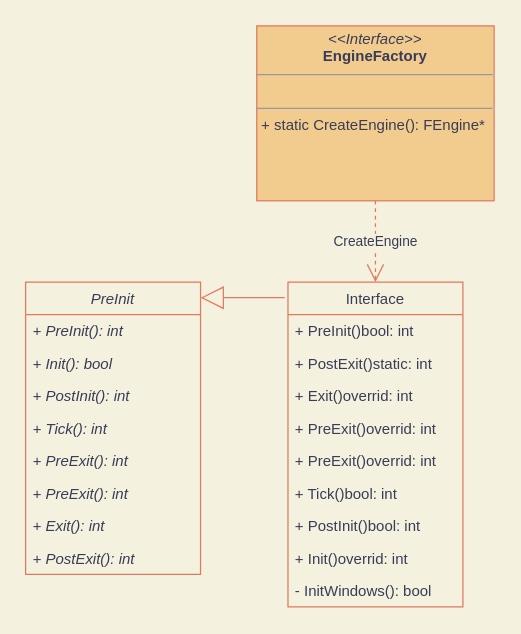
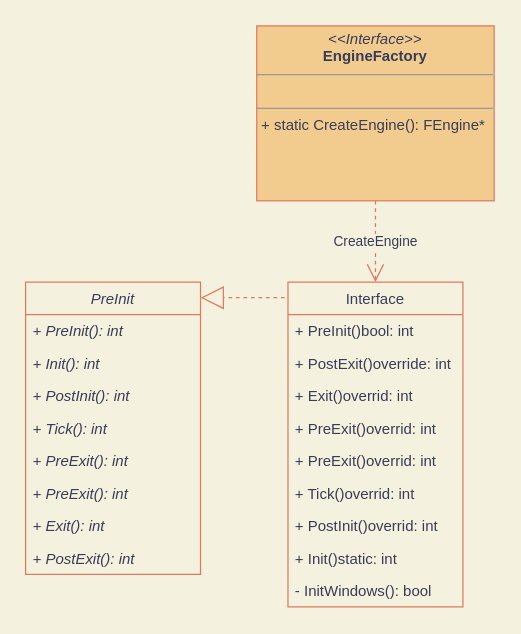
  <mxCell id="0" />
  <mxCell id="1" parent="0" />
  <mxCell id="2" value="PreInit" style="swimlane;fontStyle=2;childLayout=stackLayout;horizontal=1;startSize=26;fillColor=none;horizontalStack=0;resizeParent=1;resizeParentMax=0;resizeLast=0;collapsible=1;marginBottom=0;strokeColor=#E07A5F;fontColor=#393C56;" vertex="1" parent="1"><mxGeometry x="20" y="225" width="140" height="234" as="geometry"><mxRectangle x="390" y="31" width="70" height="26" as="alternateBounds" /></mxGeometry></mxCell>
  <mxCell id="3" value="+ PreInit(): int" style="text;strokeColor=none;fillColor=none;align=left;verticalAlign=top;spacingLeft=4;spacingRight=4;overflow=hidden;rotatable=0;points=[[0,0.5],[1,0.5]];portConstraint=eastwest;fontStyle=2;fontColor=#393C56;" vertex="1" parent="2"><mxGeometry y="26" width="140" height="26" as="geometry" /></mxCell>
- <mxCell id="4" value="+ Init(): bool" style="text;strokeColor=none;fillColor=none;align=left;verticalAlign=top;spacingLeft=4;spacingRight=4;overflow=hidden;rotatable=0;points=[[0,0.5],[1,0.5]];portConstraint=eastwest;fontStyle=2;fontColor=#393C56;" vertex="1" parent="2"><mxGeometry y="52" width="140" height="26" as="geometry" /></mxCell>
+ <mxCell id="4" value="+ Init(): int" style="text;strokeColor=none;fillColor=none;align=left;verticalAlign=top;spacingLeft=4;spacingRight=4;overflow=hidden;rotatable=0;points=[[0,0.5],[1,0.5]];portConstraint=eastwest;fontStyle=2;fontColor=#393C56;" vertex="1" parent="2"><mxGeometry y="52" width="140" height="26" as="geometry" /></mxCell>
  <mxCell id="5" value="+ PostInit(): int" style="text;strokeColor=none;fillColor=none;align=left;verticalAlign=top;spacingLeft=4;spacingRight=4;overflow=hidden;rotatable=0;points=[[0,0.5],[1,0.5]];portConstraint=eastwest;fontStyle=2;fontColor=#393C56;" vertex="1" parent="2"><mxGeometry y="78" width="140" height="26" as="geometry" /></mxCell>
  <mxCell id="6" value="+ Tick(): int" style="text;strokeColor=none;fillColor=none;align=left;verticalAlign=top;spacingLeft=4;spacingRight=4;overflow=hidden;rotatable=0;points=[[0,0.5],[1,0.5]];portConstraint=eastwest;fontStyle=2;fontColor=#393C56;" vertex="1" parent="2"><mxGeometry y="104" width="140" height="26" as="geometry" /></mxCell>
  <mxCell id="7" value="+ PreExit(): int" style="text;strokeColor=none;fillColor=none;align=left;verticalAlign=top;spacingLeft=4;spacingRight=4;overflow=hidden;rotatable=0;points=[[0,0.5],[1,0.5]];portConstraint=eastwest;fontStyle=2;fontColor=#393C56;" vertex="1" parent="2"><mxGeometry y="130" width="140" height="26" as="geometry" /></mxCell>
  <mxCell id="8" value="+ PreExit(): int" style="text;strokeColor=none;fillColor=none;align=left;verticalAlign=top;spacingLeft=4;spacingRight=4;overflow=hidden;rotatable=0;points=[[0,0.5],[1,0.5]];portConstraint=eastwest;fontStyle=2;fontColor=#393C56;" vertex="1" parent="2"><mxGeometry y="156" width="140" height="26" as="geometry" /></mxCell>
  <mxCell id="9" value="+ Exit(): int" style="text;strokeColor=none;fillColor=none;align=left;verticalAlign=top;spacingLeft=4;spacingRight=4;overflow=hidden;rotatable=0;points=[[0,0.5],[1,0.5]];portConstraint=eastwest;fontStyle=2;fontColor=#393C56;" vertex="1" parent="2"><mxGeometry y="182" width="140" height="26" as="geometry" /></mxCell>
  <mxCell id="10" value="+ PostExit(): int" style="text;strokeColor=none;fillColor=none;align=left;verticalAlign=top;spacingLeft=4;spacingRight=4;overflow=hidden;rotatable=0;points=[[0,0.5],[1,0.5]];portConstraint=eastwest;fontStyle=2;fontColor=#393C56;" vertex="1" parent="2"><mxGeometry y="208" width="140" height="26" as="geometry" /></mxCell>
  <mxCell id="11" value="Interface" style="swimlane;fontStyle=0;childLayout=stackLayout;horizontal=1;startSize=26;fillColor=none;horizontalStack=0;resizeParent=1;resizeParentMax=0;resizeLast=0;collapsible=1;marginBottom=0;strokeColor=#E07A5F;fontColor=#393C56;" vertex="1" parent="1"><mxGeometry x="230" y="225" width="140" height="260" as="geometry"><mxRectangle x="590" y="31" width="120" height="26" as="alternateBounds" /></mxGeometry></mxCell>
  <mxCell id="12" value="+ PreInit()bool: int" style="text;strokeColor=none;fillColor=none;align=left;verticalAlign=top;spacingLeft=4;spacingRight=4;overflow=hidden;rotatable=0;points=[[0,0.5],[1,0.5]];portConstraint=eastwest;fontStyle=0;fontColor=#393C56;" vertex="1" parent="11"><mxGeometry y="26" width="140" height="26" as="geometry" /></mxCell>
- <mxCell id="13" value="+ PostExit()static: int" style="text;strokeColor=none;fillColor=none;align=left;verticalAlign=top;spacingLeft=4;spacingRight=4;overflow=hidden;rotatable=0;points=[[0,0.5],[1,0.5]];portConstraint=eastwest;fontStyle=0;fontColor=#393C56;" vertex="1" parent="11"><mxGeometry y="52" width="140" height="26" as="geometry" /></mxCell>
+ <mxCell id="13" value="+ PostExit()override: int" style="text;strokeColor=none;fillColor=none;align=left;verticalAlign=top;spacingLeft=4;spacingRight=4;overflow=hidden;rotatable=0;points=[[0,0.5],[1,0.5]];portConstraint=eastwest;fontStyle=0;fontColor=#393C56;" vertex="1" parent="11"><mxGeometry y="52" width="140" height="26" as="geometry" /></mxCell>
  <mxCell id="14" value="+ Exit()overrid: int" style="text;strokeColor=none;fillColor=none;align=left;verticalAlign=top;spacingLeft=4;spacingRight=4;overflow=hidden;rotatable=0;points=[[0,0.5],[1,0.5]];portConstraint=eastwest;fontStyle=0;fontColor=#393C56;" vertex="1" parent="11"><mxGeometry y="78" width="140" height="26" as="geometry" /></mxCell>
  <mxCell id="15" value="+ PreExit()overrid: int" style="text;strokeColor=none;fillColor=none;align=left;verticalAlign=top;spacingLeft=4;spacingRight=4;overflow=hidden;rotatable=0;points=[[0,0.5],[1,0.5]];portConstraint=eastwest;fontStyle=0;fontColor=#393C56;" vertex="1" parent="11"><mxGeometry y="104" width="140" height="26" as="geometry" /></mxCell>
  <mxCell id="16" value="+ PreExit()overrid: int" style="text;strokeColor=none;fillColor=none;align=left;verticalAlign=top;spacingLeft=4;spacingRight=4;overflow=hidden;rotatable=0;points=[[0,0.5],[1,0.5]];portConstraint=eastwest;fontStyle=0;fontColor=#393C56;" vertex="1" parent="11"><mxGeometry y="130" width="140" height="26" as="geometry" /></mxCell>
- <mxCell id="17" value="+ Tick()bool: int" style="text;strokeColor=none;fillColor=none;align=left;verticalAlign=top;spacingLeft=4;spacingRight=4;overflow=hidden;rotatable=0;points=[[0,0.5],[1,0.5]];portConstraint=eastwest;fontStyle=0;fontColor=#393C56;" vertex="1" parent="11"><mxGeometry y="156" width="140" height="26" as="geometry" /></mxCell>
- <mxCell id="18" value="+ PostInit()bool: int" style="text;strokeColor=none;fillColor=none;align=left;verticalAlign=top;spacingLeft=4;spacingRight=4;overflow=hidden;rotatable=0;points=[[0,0.5],[1,0.5]];portConstraint=eastwest;fontStyle=0;fontColor=#393C56;" vertex="1" parent="11"><mxGeometry y="182" width="140" height="26" as="geometry" /></mxCell>
- <mxCell id="19" value="+ Init()overrid: int" style="text;strokeColor=none;fillColor=none;align=left;verticalAlign=top;spacingLeft=4;spacingRight=4;overflow=hidden;rotatable=0;points=[[0,0.5],[1,0.5]];portConstraint=eastwest;fontStyle=0;fontColor=#393C56;" vertex="1" parent="11"><mxGeometry y="208" width="140" height="26" as="geometry" /></mxCell>
+ <mxCell id="17" value="+ Tick()overrid: int" style="text;strokeColor=none;fillColor=none;align=left;verticalAlign=top;spacingLeft=4;spacingRight=4;overflow=hidden;rotatable=0;points=[[0,0.5],[1,0.5]];portConstraint=eastwest;fontStyle=0;fontColor=#393C56;" vertex="1" parent="11"><mxGeometry y="156" width="140" height="26" as="geometry" /></mxCell>
+ <mxCell id="18" value="+ PostInit()overrid: int" style="text;strokeColor=none;fillColor=none;align=left;verticalAlign=top;spacingLeft=4;spacingRight=4;overflow=hidden;rotatable=0;points=[[0,0.5],[1,0.5]];portConstraint=eastwest;fontStyle=0;fontColor=#393C56;" vertex="1" parent="11"><mxGeometry y="182" width="140" height="26" as="geometry" /></mxCell>
+ <mxCell id="19" value="+ Init()static: int" style="text;strokeColor=none;fillColor=none;align=left;verticalAlign=top;spacingLeft=4;spacingRight=4;overflow=hidden;rotatable=0;points=[[0,0.5],[1,0.5]];portConstraint=eastwest;fontStyle=0;fontColor=#393C56;" vertex="1" parent="11"><mxGeometry y="208" width="140" height="26" as="geometry" /></mxCell>
  <mxCell id="20" value="- InitWindows(): bool" style="text;strokeColor=none;fillColor=none;align=left;verticalAlign=top;spacingLeft=4;spacingRight=4;overflow=hidden;rotatable=0;points=[[0,0.5],[1,0.5]];portConstraint=eastwest;fontColor=#393C56;" vertex="1" parent="11"><mxGeometry y="234" width="140" height="26" as="geometry" /></mxCell>
- <mxCell id="21" value="" style="endArrow=block;endSize=16;endFill=0;html=1;rounded=0;exitX=-0.019;exitY=0.048;exitDx=0;exitDy=0;entryX=1.001;entryY=0.054;entryDx=0;entryDy=0;entryPerimeter=0;exitPerimeter=0;labelBackgroundColor=#F4F1DE;strokeColor=#E07A5F;fontColor=#393C56;" edge="1" parent="1" source="11" target="2"><mxGeometry width="160" relative="1" as="geometry"><mxPoint x="120" y="464" as="sourcePoint" /><mxPoint x="280" y="464" as="targetPoint" /></mxGeometry></mxCell>
+ <mxCell id="21" value="" style="endArrow=block;endSize=16;endFill=0;html=1;rounded=0;exitX=-0.019;exitY=0.048;exitDx=0;exitDy=0;entryX=1.001;entryY=0.054;entryDx=0;entryDy=0;entryPerimeter=0;exitPerimeter=0;labelBackgroundColor=#F4F1DE;strokeColor=#E07A5F;fontColor=#393C56;dashed=1;" edge="1" parent="1" source="11" target="2"><mxGeometry width="160" relative="1" as="geometry"><mxPoint x="120" y="464" as="sourcePoint" /><mxPoint x="280" y="464" as="targetPoint" /></mxGeometry></mxCell>
  <mxCell id="22" value="&lt;p style=&quot;margin: 0px ; margin-top: 4px ; text-align: center&quot;&gt;&lt;i&gt;&amp;lt;&amp;lt;Interface&amp;gt;&amp;gt;&lt;/i&gt;&lt;br&gt;&lt;b&gt;EngineFactory&lt;/b&gt;&lt;br&gt;&lt;/p&gt;&lt;hr size=&quot;1&quot;&gt;&lt;p style=&quot;margin: 0px ; margin-left: 4px&quot;&gt;&lt;br&gt;&lt;/p&gt;&lt;hr size=&quot;1&quot;&gt;&lt;p style=&quot;margin: 0px ; margin-left: 4px&quot;&gt;+ static CreateEngine(): FEngine*&lt;br&gt;&lt;/p&gt;" style="verticalAlign=top;align=left;overflow=fill;fontSize=12;fontFamily=Helvetica;html=1;fillColor=#F2CC8F;strokeColor=#E07A5F;fontColor=#393C56;" vertex="1" parent="1"><mxGeometry x="205" y="20" width="190" height="140" as="geometry" /></mxCell>
  <mxCell id="23" value="CreateEngine" style="endArrow=open;endSize=12;dashed=1;html=1;rounded=0;exitX=0.5;exitY=1;exitDx=0;exitDy=0;entryX=0.5;entryY=0;entryDx=0;entryDy=0;labelBackgroundColor=#F4F1DE;strokeColor=#E07A5F;fontColor=#393C56;" edge="1" parent="1" source="22" target="11"><mxGeometry width="160" relative="1" as="geometry"><mxPoint x="300" y="220" as="sourcePoint" /><mxPoint x="460" y="220" as="targetPoint" /></mxGeometry></mxCell>
